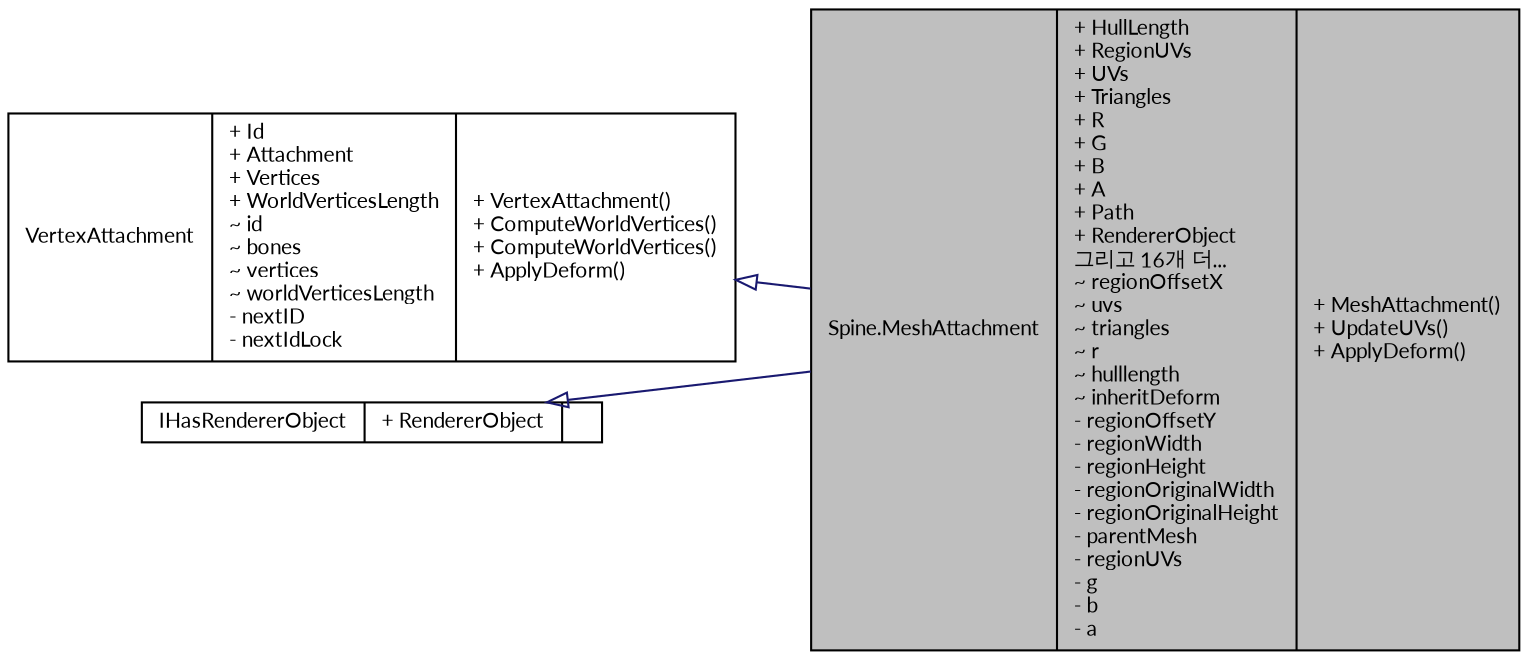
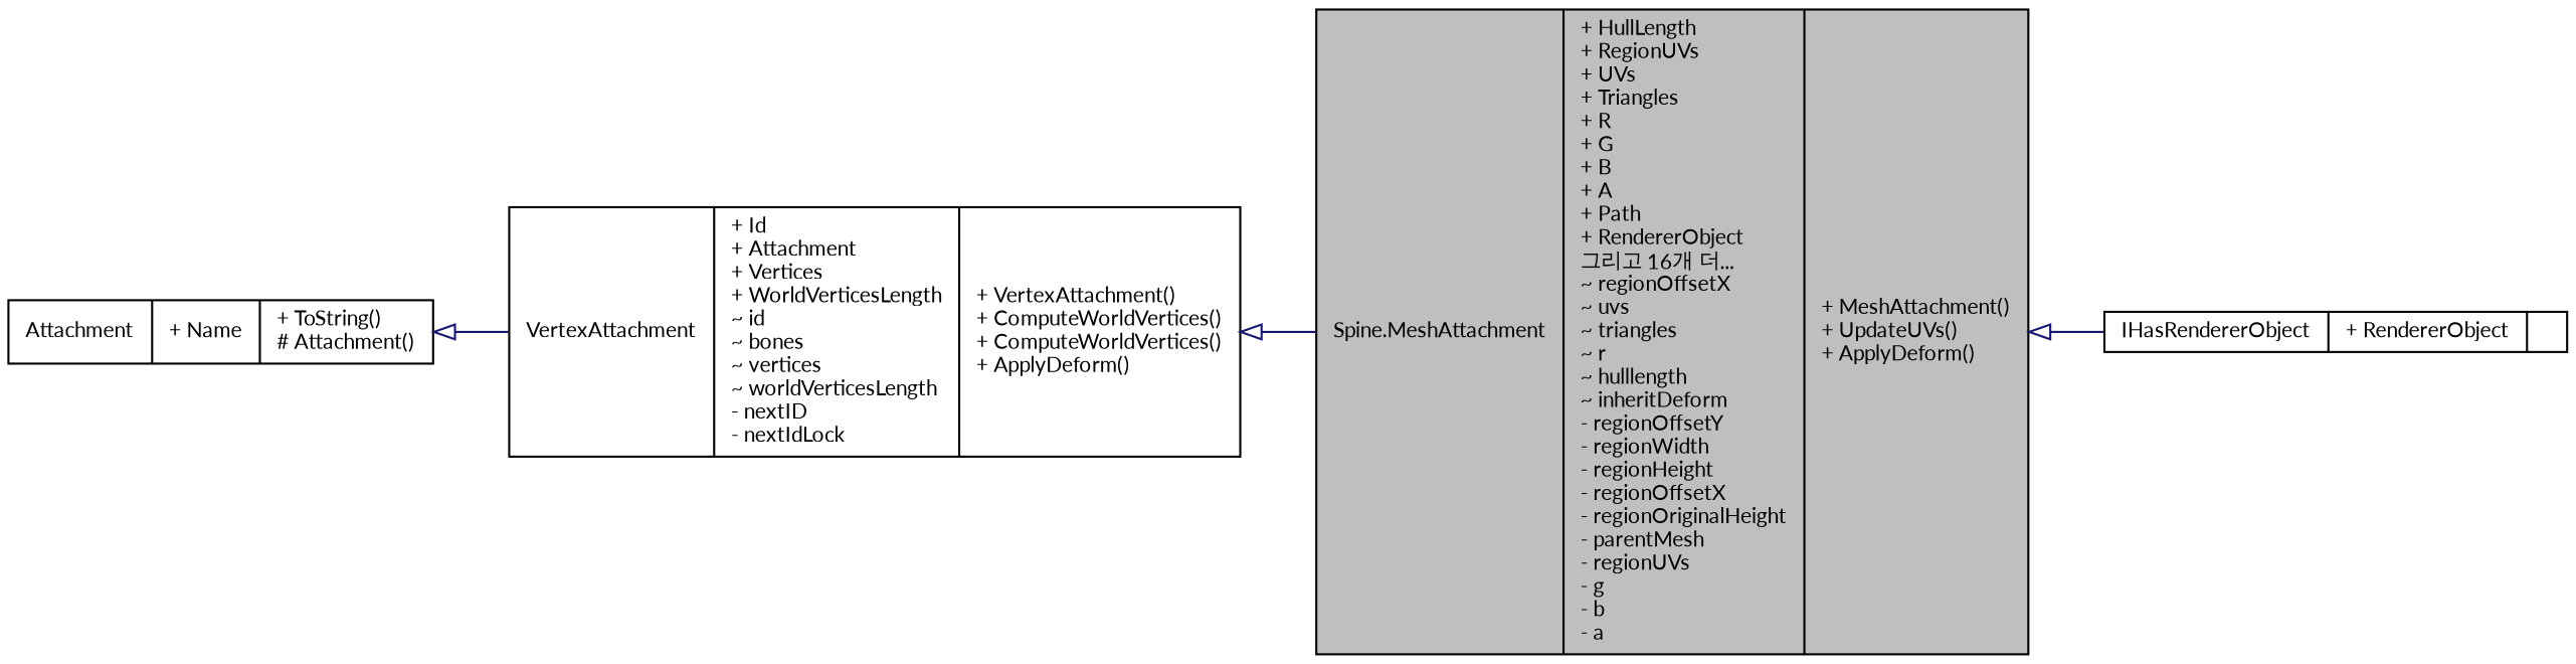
  digraph {
    fontname=Lato
    rankdir=LR
    node [color=black fillcolor=white fontname=Lato fontsize=10 shape=record style=filled]
    edge [arrowtail=onormal color=midnightblue dir=back fontname=Lato fontsize=10 labelfontname=Helvetica labelfontsize=10 style=solid]
-   n1 [fillcolor=grey75 fontcolor=black height=0.2 label="{Spine.MeshAttachment\n|+ HullLength\l+ RegionUVs\l+ UVs\l+ Triangles\l+ R\l+ G\l+ B\l+ A\l+ Path\l+ RendererObject\l그리고 16개 더...\l~ regionOffsetX\l~ uvs\l~ triangles\l~ r\l~ hulllength\l~ inheritDeform\l- regionOffsetY\l- regionWidth\l- regionHeight\l- regionOriginalWidth\l- regionOriginalHeight\l- parentMesh\l- regionUVs\l- g\l- b\l- a\l|+ MeshAttachment()\l+ UpdateUVs()\l+ ApplyDeform()\l}" width=0.4]
+   n1 [fillcolor=grey75 fontcolor=black height=0.2 label="{Spine.MeshAttachment\n|+ HullLength\l+ RegionUVs\l+ UVs\l+ Triangles\l+ R\l+ G\l+ B\l+ A\l+ Path\l+ RendererObject\l그리고 16개 더...\l~ regionOffsetX\l~ uvs\l~ triangles\l~ r\l~ hulllength\l~ inheritDeform\l- regionOffsetY\l- regionWidth\l- regionHeight\l- regionOffsetX\l- regionOriginalHeight\l- parentMesh\l- regionUVs\l- g\l- b\l- a\l|+ MeshAttachment()\l+ UpdateUVs()\l+ ApplyDeform()\l}" width=0.4]
    n2 [height=0.2 label="{VertexAttachment\n|+ Id\l+ Attachment\l+ Vertices\l+ WorldVerticesLength\l~ id\l~ bones\l~ vertices\l~ worldVerticesLength\l- nextID\l- nextIdLock\l|+ VertexAttachment()\l+ ComputeWorldVertices()\l+ ComputeWorldVertices()\l+ ApplyDeform()\l}" width=0.4]
+   n3 [height=0.2 label="{Attachment\n|+ Name\l|+ ToString()\l# Attachment()\l}" width=0.4]
    n4 [height=0.2 label="{IHasRendererObject\n|+ RendererObject\l|}" width=0.4]
    n2 -> n1
-   n4 -> n1
+   n3 -> n2
+   n1 -> n4
  }
